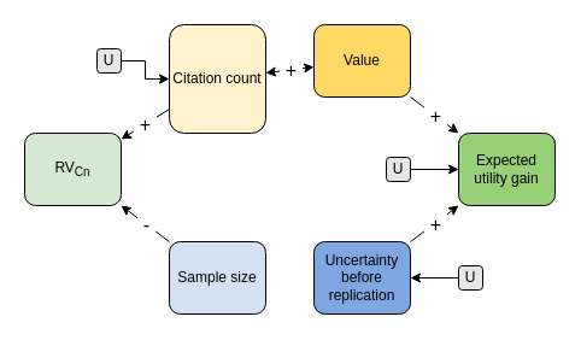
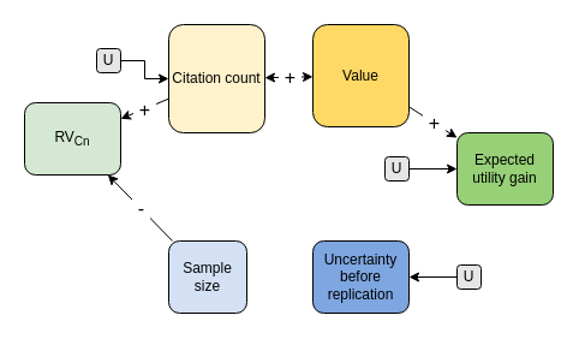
  <mxCell id="0" />
  <mxCell id="1" parent="0" />
  <mxCell id="2" value="Expected utility gain" style="rounded=1;whiteSpace=wrap;html=1;fillColor=#97D077;" parent="1" vertex="1"><mxGeometry x="380" y="110" width="80" height="60" as="geometry" /></mxCell>
  <mxCell id="3" value="Uncertainty before replication" style="rounded=1;whiteSpace=wrap;html=1;fillColor=#7EA6E0;" parent="1" vertex="1"><mxGeometry x="260" y="200" width="80" height="60" as="geometry" /></mxCell>
- <mxCell id="4" value="Value" style="rounded=1;whiteSpace=wrap;html=1;fillColor=#FFD966;" parent="1" vertex="1"><mxGeometry x="260" y="20" width="80" height="60" as="geometry" /></mxCell>
- <mxCell id="5" value="RV&lt;sub&gt;Cn&lt;/sub&gt;" style="rounded=1;whiteSpace=wrap;html=1;fillColor=#D5E8D4;" parent="1" vertex="1"><mxGeometry x="20" y="110" width="80" height="60" as="geometry" /></mxCell>
+ <mxCell id="4" value="Value" style="rounded=1;whiteSpace=wrap;html=1;fillColor=#FFD966;" parent="1" vertex="1"><mxGeometry x="260" y="20" width="80" height="85" as="geometry" /></mxCell>
+ <mxCell id="5" value="RV&lt;sub&gt;Cn&lt;/sub&gt;" style="rounded=1;whiteSpace=wrap;html=1;fillColor=#D5E8D4;" parent="1" vertex="1"><mxGeometry x="20" y="85" width="80" height="60" as="geometry" /></mxCell>
  <mxCell id="6" value="Citation count" style="rounded=1;whiteSpace=wrap;html=1;fillColor=#FFF2CC;" parent="1" vertex="1"><mxGeometry x="140" y="20" width="80" height="90" as="geometry" /></mxCell>
- <mxCell id="7" value="Sample size" style="rounded=1;whiteSpace=wrap;html=1;fillColor=#D4E1F5;" parent="1" vertex="1"><mxGeometry x="140" y="200" width="80" height="60" as="geometry" /></mxCell>
- <mxCell id="8" value="" style="endArrow=classic;html=1;" parent="1" source="3" target="2" edge="1"><mxGeometry relative="1" as="geometry"><mxPoint x="200" y="150" as="sourcePoint" /><mxPoint x="300" y="150" as="targetPoint" /></mxGeometry></mxCell>
- <mxCell id="9" value="&lt;span style=&quot;font-size: 16px&quot;&gt;&amp;nbsp;+&amp;nbsp;&lt;/span&gt;" style="edgeLabel;resizable=0;html=1;align=center;verticalAlign=middle;" parent="8" connectable="0" vertex="1"><mxGeometry relative="1" as="geometry" /></mxCell>
+ <mxCell id="7" value="Sample size" style="rounded=1;whiteSpace=wrap;html=1;fillColor=#D4E1F5;" parent="1" vertex="1"><mxGeometry x="140" y="200" width="65" height="60" as="geometry" /></mxCell>
  <mxCell id="10" value="" style="endArrow=classic;html=1;" parent="1" source="4" target="2" edge="1"><mxGeometry relative="1" as="geometry"><mxPoint x="350" y="118" as="sourcePoint" /><mxPoint x="390" y="134" as="targetPoint" /></mxGeometry></mxCell>
  <mxCell id="11" value="&lt;span style=&quot;font-size: 16px&quot;&gt;&amp;nbsp;+&amp;nbsp;&lt;/span&gt;" style="edgeLabel;resizable=0;html=1;align=center;verticalAlign=middle;" parent="10" connectable="0" vertex="1"><mxGeometry relative="1" as="geometry" /></mxCell>
  <mxCell id="12" value="" style="endArrow=classic;html=1;" parent="1" source="7" target="5" edge="1"><mxGeometry relative="1" as="geometry"><mxPoint x="350" y="118" as="sourcePoint" /><mxPoint x="390" y="134" as="targetPoint" /></mxGeometry></mxCell>
  <mxCell id="13" value="&lt;span style=&quot;font-size: 16px&quot;&gt;&amp;nbsp;-&amp;nbsp;&lt;/span&gt;" style="edgeLabel;resizable=0;html=1;align=center;verticalAlign=middle;" parent="12" connectable="0" vertex="1"><mxGeometry relative="1" as="geometry" /></mxCell>
  <mxCell id="14" value="" style="endArrow=classic;html=1;" parent="1" source="6" target="5" edge="1"><mxGeometry relative="1" as="geometry"><mxPoint x="170" y="230" as="sourcePoint" /><mxPoint x="110" y="134" as="targetPoint" /></mxGeometry></mxCell>
  <mxCell id="15" value="&lt;span style=&quot;font-size: 16px&quot;&gt;&amp;nbsp;+&amp;nbsp;&lt;/span&gt;" style="edgeLabel;resizable=0;html=1;align=center;verticalAlign=middle;" parent="14" connectable="0" vertex="1"><mxGeometry relative="1" as="geometry" /></mxCell>
  <mxCell id="16" value="" style="endArrow=classic;html=1;startArrow=classic;startFill=1;" parent="1" source="4" target="6" edge="1"><mxGeometry relative="1" as="geometry"><mxPoint x="150" y="76.667" as="sourcePoint" /><mxPoint x="110" y="93.333" as="targetPoint" /><Array as="points" /></mxGeometry></mxCell>
  <mxCell id="17" value="&amp;nbsp;+&amp;nbsp;" style="edgeLabel;resizable=0;html=1;align=center;verticalAlign=middle;fontSize=16;" parent="16" connectable="0" vertex="1"><mxGeometry relative="1" as="geometry" /></mxCell>
  <mxCell id="18" style="edgeStyle=orthogonalEdgeStyle;rounded=0;orthogonalLoop=1;jettySize=auto;html=1;fontSize=16;" parent="1" source="19" target="2" edge="1"><mxGeometry relative="1" as="geometry" /></mxCell>
  <mxCell id="19" value="U" style="rounded=1;whiteSpace=wrap;html=1;fillColor=#E6E6E6;" parent="1" vertex="1"><mxGeometry x="320" y="130" width="20" height="20" as="geometry" /></mxCell>
  <mxCell id="20" style="edgeStyle=orthogonalEdgeStyle;rounded=0;orthogonalLoop=1;jettySize=auto;html=1;fontSize=16;" parent="1" source="21" target="6" edge="1"><mxGeometry relative="1" as="geometry" /></mxCell>
  <mxCell id="21" value="U" style="rounded=1;whiteSpace=wrap;html=1;fillColor=#E6E6E6;" parent="1" vertex="1"><mxGeometry x="80" y="40" width="20" height="20" as="geometry" /></mxCell>
  <mxCell id="22" value="" style="edgeStyle=orthogonalEdgeStyle;rounded=0;orthogonalLoop=1;jettySize=auto;html=1;fontSize=16;" parent="1" source="23" target="3" edge="1"><mxGeometry relative="1" as="geometry"><mxPoint x="500" y="230" as="sourcePoint" /><Array as="points" /></mxGeometry></mxCell>
  <mxCell id="23" value="U" style="rounded=1;whiteSpace=wrap;html=1;fillColor=#E6E6E6;" parent="1" vertex="1"><mxGeometry x="380" y="220" width="20" height="20" as="geometry" /></mxCell>
